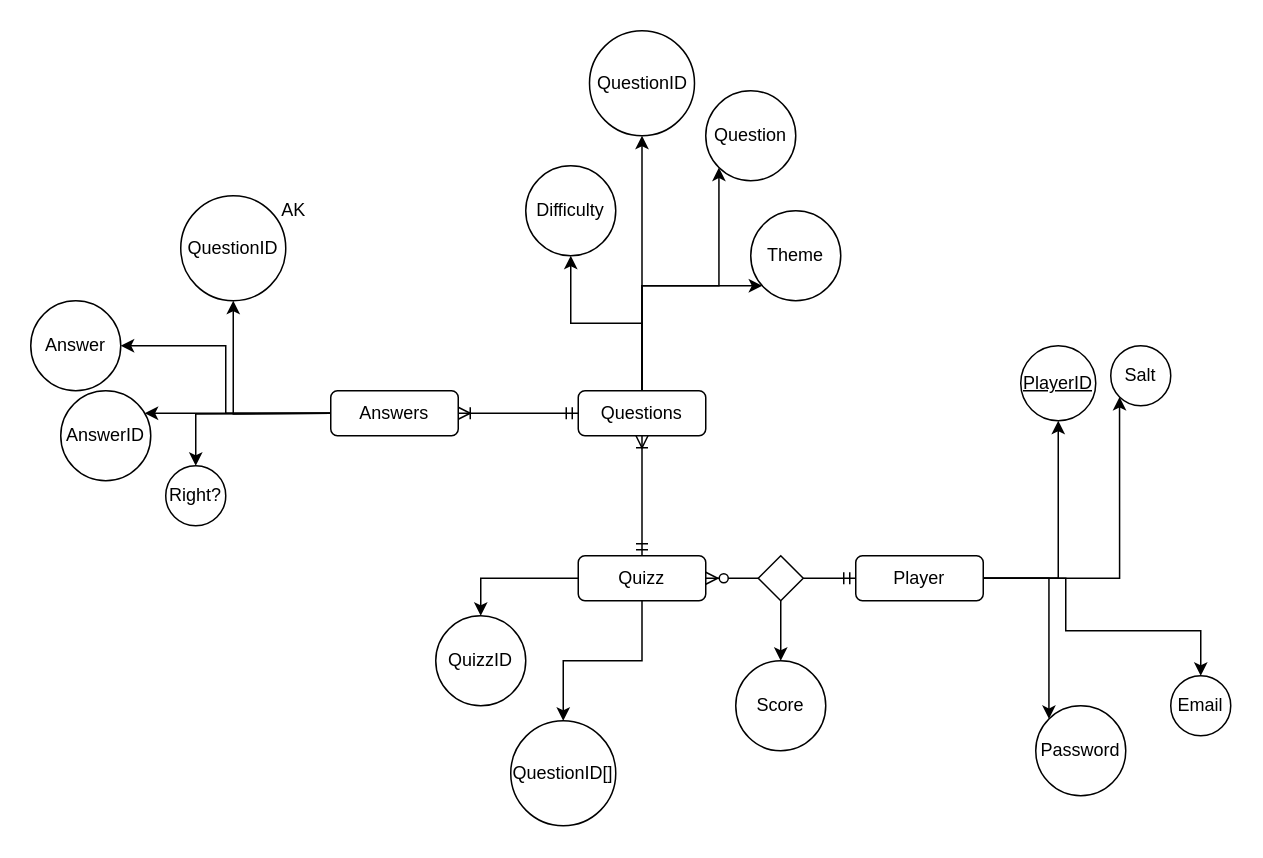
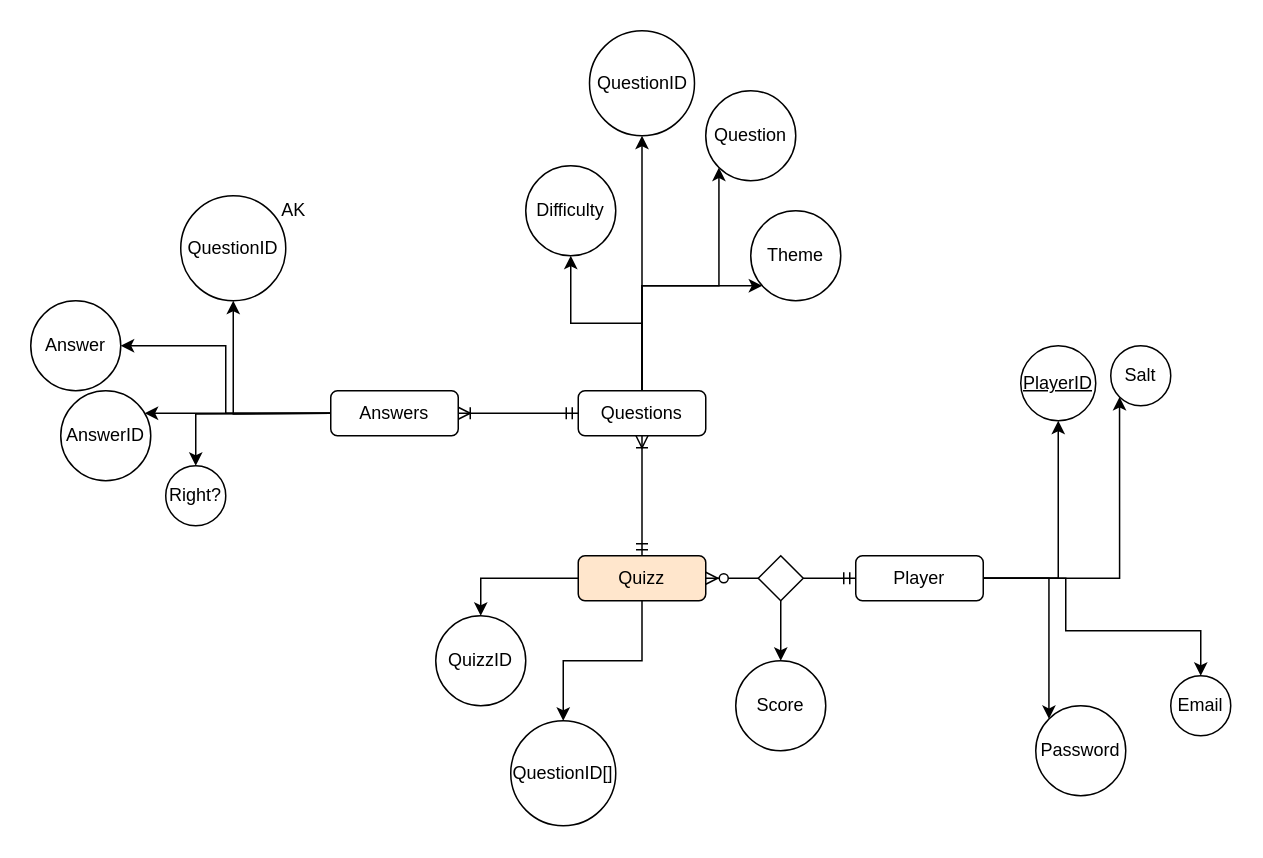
  <mxCell id="0" />
  <mxCell id="1" parent="0" />
- <mxCell id="2" value="Quizz" style="rounded=1;whiteSpace=wrap;html=1;" vertex="1" parent="1"><mxGeometry x="385" y="370" width="85" height="30" as="geometry" /></mxCell>
+ <mxCell id="2" value="Quizz" style="rounded=1;whiteSpace=wrap;html=1;fillColor=#ffe6cc;" vertex="1" parent="1"><mxGeometry x="385" y="370" width="85" height="30" as="geometry" /></mxCell>
  <mxCell id="3" style="edgeStyle=orthogonalEdgeStyle;rounded=0;orthogonalLoop=1;jettySize=auto;html=1;" edge="1" parent="1" source="4" target="18"><mxGeometry relative="1" as="geometry"><Array as="points"><mxPoint x="710" y="385" /><mxPoint x="710" y="420" /></Array></mxGeometry></mxCell>
  <mxCell id="4" value="Player" style="rounded=1;whiteSpace=wrap;html=1;" vertex="1" parent="1"><mxGeometry x="570" y="370" width="85" height="30" as="geometry" /></mxCell>
  <mxCell id="5" value="Answers" style="rounded=1;whiteSpace=wrap;html=1;" vertex="1" parent="1"><mxGeometry x="220" y="260" width="85" height="30" as="geometry" /></mxCell>
  <mxCell id="6" value="" style="edgeStyle=orthogonalEdgeStyle;fontSize=11;html=1;endArrow=ERoneToMany;startArrow=ERmandOne;fontFamily=Helvetica;fontColor=default;align=center;strokeColor=default;" edge="1" parent="1" source="2" target="10"><mxGeometry relative="1" as="geometry" /></mxCell>
  <mxCell id="7" value="" style="edgeStyle=orthogonalEdgeStyle;fontSize=11;html=1;endArrow=ERoneToMany;startArrow=ERmandOne;fontFamily=Helvetica;fontColor=default;align=center;strokeColor=default;" edge="1" parent="1" source="10" target="5"><mxGeometry relative="1" as="geometry" /></mxCell>
  <mxCell id="8" value="" style="edgeStyle=orthogonalEdgeStyle;rounded=0;orthogonalLoop=1;jettySize=auto;html=1;" edge="1" parent="1" source="10" target="21"><mxGeometry relative="1" as="geometry" /></mxCell>
  <mxCell id="9" style="edgeStyle=orthogonalEdgeStyle;rounded=0;orthogonalLoop=1;jettySize=auto;html=1;entryX=0;entryY=1;entryDx=0;entryDy=0;" edge="1" parent="1" source="10" target="26"><mxGeometry relative="1" as="geometry" /></mxCell>
  <mxCell id="10" value="Questions" style="rounded=1;whiteSpace=wrap;html=1;" vertex="1" parent="1"><mxGeometry x="385" y="260" width="85" height="30" as="geometry" /></mxCell>
  <mxCell id="11" style="edgeStyle=orthogonalEdgeStyle;rounded=0;orthogonalLoop=1;jettySize=auto;html=1;" edge="1" parent="1" target="12"><mxGeometry relative="1" as="geometry"><mxPoint x="220" y="275" as="sourcePoint" /></mxGeometry></mxCell>
  <mxCell id="12" value="QuestionID" style="ellipse;whiteSpace=wrap;html=1;aspect=fixed;" vertex="1" parent="1"><mxGeometry x="120" y="130" width="70" height="70" as="geometry" /></mxCell>
  <mxCell id="13" value="" style="edgeStyle=orthogonalEdgeStyle;rounded=0;orthogonalLoop=1;jettySize=auto;html=1;" edge="1" parent="1" source="5" target="14"><mxGeometry relative="1" as="geometry"><Array as="points"><mxPoint x="170" y="275" /><mxPoint x="170" y="275" /></Array></mxGeometry></mxCell>
  <mxCell id="14" value="AnswerID" style="ellipse;whiteSpace=wrap;html=1;aspect=fixed;" vertex="1" parent="1"><mxGeometry x="40" y="260" width="60" height="60" as="geometry" /></mxCell>
  <mxCell id="15" style="edgeStyle=orthogonalEdgeStyle;rounded=0;orthogonalLoop=1;jettySize=auto;html=1;" edge="1" parent="1" target="16"><mxGeometry relative="1" as="geometry"><mxPoint x="220" y="275" as="sourcePoint" /></mxGeometry></mxCell>
  <mxCell id="16" value="Right?" style="ellipse;whiteSpace=wrap;html=1;aspect=fixed;" vertex="1" parent="1"><mxGeometry x="110" y="310" width="40" height="40" as="geometry" /></mxCell>
  <mxCell id="17" value="&lt;u&gt;PlayerID&lt;/u&gt;" style="ellipse;whiteSpace=wrap;html=1;aspect=fixed;" vertex="1" parent="1"><mxGeometry x="680" y="230" width="50" height="50" as="geometry" /></mxCell>
  <mxCell id="18" value="Email" style="ellipse;whiteSpace=wrap;html=1;aspect=fixed;" vertex="1" parent="1"><mxGeometry x="780" y="450" width="40" height="40" as="geometry" /></mxCell>
  <mxCell id="19" value="" style="edgeStyle=orthogonalEdgeStyle;rounded=0;orthogonalLoop=1;jettySize=auto;html=1;" edge="1" parent="1" source="2" target="20"><mxGeometry relative="1" as="geometry" /></mxCell>
  <mxCell id="20" value="QuestionID[]" style="ellipse;whiteSpace=wrap;html=1;aspect=fixed;" vertex="1" parent="1"><mxGeometry x="340" y="480" width="70" height="70" as="geometry" /></mxCell>
  <mxCell id="21" value="QuestionID" style="ellipse;whiteSpace=wrap;html=1;aspect=fixed;" vertex="1" parent="1"><mxGeometry x="392.5" y="20" width="70" height="70" as="geometry" /></mxCell>
  <mxCell id="22" value="Password" style="ellipse;whiteSpace=wrap;html=1;aspect=fixed;" vertex="1" parent="1"><mxGeometry x="690" y="470" width="60" height="60" as="geometry" /></mxCell>
  <mxCell id="23" style="edgeStyle=orthogonalEdgeStyle;rounded=0;orthogonalLoop=1;jettySize=auto;html=1;exitX=1;exitY=0.5;exitDx=0;exitDy=0;entryX=0.5;entryY=1;entryDx=0;entryDy=0;" edge="1" parent="1" source="4" target="17"><mxGeometry relative="1" as="geometry"><mxPoint x="665" y="395" as="sourcePoint" /><mxPoint x="740" y="430" as="targetPoint" /></mxGeometry></mxCell>
  <mxCell id="24" style="edgeStyle=orthogonalEdgeStyle;rounded=0;orthogonalLoop=1;jettySize=auto;html=1;exitX=1;exitY=0.5;exitDx=0;exitDy=0;entryX=0;entryY=0;entryDx=0;entryDy=0;" edge="1" parent="1" source="4" target="22"><mxGeometry relative="1" as="geometry"><mxPoint x="685" y="415" as="sourcePoint" /><mxPoint x="760" y="450" as="targetPoint" /></mxGeometry></mxCell>
  <mxCell id="25" value="AK" style="text;html=1;align=center;verticalAlign=middle;resizable=0;points=[];autosize=1;strokeColor=none;fillColor=none;" vertex="1" parent="1"><mxGeometry x="180" y="130" width="30" height="20" as="geometry" /></mxCell>
  <mxCell id="26" value="Question" style="ellipse;whiteSpace=wrap;html=1;aspect=fixed;" vertex="1" parent="1"><mxGeometry x="470" y="60" width="60" height="60" as="geometry" /></mxCell>
  <mxCell id="27" value="" style="edgeStyle=orthogonalEdgeStyle;rounded=0;orthogonalLoop=1;jettySize=auto;html=1;" edge="1" parent="1" source="5" target="28"><mxGeometry relative="1" as="geometry" /></mxCell>
  <mxCell id="28" value="Answer" style="ellipse;whiteSpace=wrap;html=1;aspect=fixed;" vertex="1" parent="1"><mxGeometry y="200" width="60" height="60" as="geometry" x="20" /></mxCell>
  <mxCell id="29" value="" style="edgeStyle=orthogonalEdgeStyle;rounded=0;orthogonalLoop=1;jettySize=auto;html=1;" edge="1" parent="1" source="2" target="30"><mxGeometry relative="1" as="geometry"><mxPoint x="390" y="410" as="sourcePoint" /></mxGeometry></mxCell>
  <mxCell id="30" value="QuizzID" style="ellipse;whiteSpace=wrap;html=1;aspect=fixed;" vertex="1" parent="1"><mxGeometry x="290" y="410" width="60" height="60" as="geometry" /></mxCell>
  <mxCell id="31" value="" style="edgeStyle=orthogonalEdgeStyle;rounded=0;orthogonalLoop=1;jettySize=auto;html=1;exitX=0.5;exitY=1;exitDx=0;exitDy=0;" edge="1" parent="1" source="34" target="32"><mxGeometry relative="1" as="geometry"><mxPoint x="520" y="520" as="sourcePoint" /></mxGeometry></mxCell>
  <mxCell id="32" value="Score" style="ellipse;whiteSpace=wrap;html=1;aspect=fixed;" vertex="1" parent="1"><mxGeometry x="490" y="440" width="60" height="60" as="geometry" /></mxCell>
  <mxCell id="33" value="" style="edgeStyle=entityRelationEdgeStyle;fontSize=12;html=1;endArrow=ERzeroToMany;startArrow=none;rounded=0;exitX=0;exitY=0.5;exitDx=0;exitDy=0;" edge="1" parent="1" source="34" target="2"><mxGeometry width="100" height="100" relative="1" as="geometry"><mxPoint x="445" y="470" as="sourcePoint" /><mxPoint x="530" y="360" as="targetPoint" /></mxGeometry></mxCell>
  <mxCell id="34" value="" style="rhombus;whiteSpace=wrap;html=1;" vertex="1" parent="1"><mxGeometry x="505" y="370" width="30" height="30" as="geometry" /></mxCell>
  <mxCell id="35" value="" style="edgeStyle=entityRelationEdgeStyle;fontSize=12;html=1;endArrow=none;startArrow=ERmandOne;rounded=0;exitX=0;exitY=0.5;exitDx=0;exitDy=0;" edge="1" parent="1" source="4" target="34"><mxGeometry width="100" height="100" relative="1" as="geometry"><mxPoint x="570" y="385" as="sourcePoint" /><mxPoint x="470" y="385" as="targetPoint" /></mxGeometry></mxCell>
  <mxCell id="36" style="edgeStyle=orthogonalEdgeStyle;rounded=0;orthogonalLoop=1;jettySize=auto;html=1;exitX=0.5;exitY=0;exitDx=0;exitDy=0;" edge="1" parent="1" source="10" target="37"><mxGeometry relative="1" as="geometry"><Array as="points"><mxPoint x="428" y="190" /></Array></mxGeometry></mxCell>
  <mxCell id="37" value="Theme" style="ellipse;whiteSpace=wrap;html=1;aspect=fixed;" vertex="1" parent="1"><mxGeometry x="500" y="140" width="60" height="60" as="geometry" /></mxCell>
  <mxCell id="38" style="edgeStyle=orthogonalEdgeStyle;rounded=0;orthogonalLoop=1;jettySize=auto;html=1;" edge="1" parent="1" source="10" target="39"><mxGeometry relative="1" as="geometry" /></mxCell>
  <mxCell id="39" value="Difficulty" style="ellipse;whiteSpace=wrap;html=1;aspect=fixed;" vertex="1" parent="1"><mxGeometry x="350" y="110" width="60" height="60" as="geometry" /></mxCell>
  <mxCell id="40" value="Salt" style="ellipse;whiteSpace=wrap;html=1;aspect=fixed;" vertex="1" parent="1"><mxGeometry x="740" y="230" width="40" height="40" as="geometry" /></mxCell>
  <mxCell id="41" style="edgeStyle=orthogonalEdgeStyle;rounded=0;orthogonalLoop=1;jettySize=auto;html=1;exitX=1;exitY=0.5;exitDx=0;exitDy=0;entryX=0;entryY=1;entryDx=0;entryDy=0;" edge="1" parent="1" source="4" target="40"><mxGeometry relative="1" as="geometry"><mxPoint x="665" y="395" as="sourcePoint" /><mxPoint x="715" y="290" as="targetPoint" /><Array as="points"><mxPoint x="746" y="385" /></Array></mxGeometry></mxCell>
